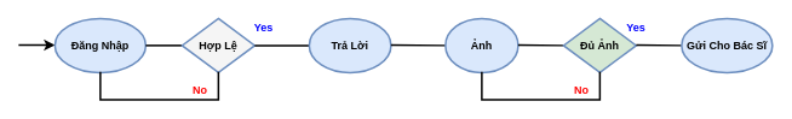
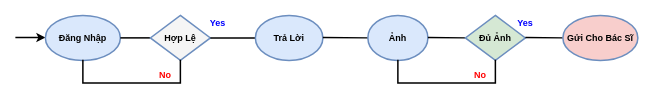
  <mxCell id="0" />
  <mxCell id="1" parent="0" />
  <mxCell id="2" value="" style="endArrow=classic;html=1;strokeWidth=2;fontStyle=1" edge="1" parent="1"><mxGeometry width="50" height="50" relative="1" as="geometry"><mxPoint x="20" y="49.5" as="sourcePoint" /><mxPoint x="60" y="49.5" as="targetPoint" /></mxGeometry></mxCell>
  <mxCell id="3" value="Đăng Nhập" style="ellipse;whiteSpace=wrap;html=1;strokeWidth=2;fillColor=#dae8fc;strokeColor=#6c8ebf;fontStyle=1" vertex="1" parent="1"><mxGeometry x="60" y="20" width="100" height="60" as="geometry" /></mxCell>
  <mxCell id="4" value="" style="endArrow=none;html=1;strokeWidth=2;fontStyle=1" edge="1" parent="1"><mxGeometry width="50" height="50" relative="1" as="geometry"><mxPoint x="160" y="50" as="sourcePoint" /><mxPoint x="200" y="50" as="targetPoint" /></mxGeometry></mxCell>
  <mxCell id="5" value="Hợp Lệ" style="rhombus;whiteSpace=wrap;html=1;strokeWidth=2;fillColor=#f5f5f5;strokeColor=#6c8ebf;fontStyle=1;" vertex="1" parent="1"><mxGeometry x="200" y="20" width="80" height="60" as="geometry" /></mxCell>
  <mxCell id="6" value="" style="endArrow=none;html=1;strokeWidth=2;fontStyle=1" edge="1" parent="1"><mxGeometry width="50" height="50" relative="1" as="geometry"><mxPoint x="280" y="50" as="sourcePoint" /><mxPoint x="340" y="50" as="targetPoint" /></mxGeometry></mxCell>
  <mxCell id="7" value="Trả Lời" style="ellipse;whiteSpace=wrap;html=1;strokeWidth=2;fillColor=#dae8fc;strokeColor=#6c8ebf;fontStyle=1" vertex="1" parent="1"><mxGeometry x="340" y="20" width="90" height="60" as="geometry" /></mxCell>
  <mxCell id="8" value="" style="endArrow=none;html=1;strokeWidth=2;fontStyle=1" edge="1" parent="1"><mxGeometry width="50" height="50" relative="1" as="geometry"><mxPoint x="430" y="49.5" as="sourcePoint" /><mxPoint x="490" y="50" as="targetPoint" /></mxGeometry></mxCell>
  <mxCell id="9" value="Ảnh" style="ellipse;whiteSpace=wrap;html=1;strokeWidth=2;fillColor=#dae8fc;strokeColor=#6c8ebf;fontStyle=1" vertex="1" parent="1"><mxGeometry x="490" y="20" width="80" height="60" as="geometry" /></mxCell>
  <mxCell id="10" value="" style="endArrow=none;html=1;strokeWidth=2;fontStyle=1" edge="1" parent="1"><mxGeometry width="50" height="50" relative="1" as="geometry"><mxPoint x="570" y="49.5" as="sourcePoint" /><mxPoint x="620" y="50" as="targetPoint" /></mxGeometry></mxCell>
  <mxCell id="11" value="Đủ Ảnh" style="rhombus;whiteSpace=wrap;html=1;strokeWidth=2;fillColor=#d5e8d4;strokeColor=#6c8ebf;fontStyle=1;" vertex="1" parent="1"><mxGeometry x="620" y="20" width="80" height="60" as="geometry" /></mxCell>
  <mxCell id="12" value="" style="endArrow=none;html=1;strokeWidth=2;fontStyle=1" edge="1" parent="1"><mxGeometry width="50" height="50" relative="1" as="geometry"><mxPoint x="700" y="49.5" as="sourcePoint" /><mxPoint x="750" y="50" as="targetPoint" /></mxGeometry></mxCell>
- <mxCell id="13" value="Gửi Cho Bác Sĩ" style="ellipse;whiteSpace=wrap;html=1;strokeWidth=2;fillColor=#dae8fc;strokeColor=#6c8ebf;fontStyle=1" vertex="1" parent="1"><mxGeometry x="750" y="20" width="100" height="60" as="geometry" /></mxCell>
+ <mxCell id="13" value="Gửi Cho Bác Sĩ" style="ellipse;whiteSpace=wrap;html=1;strokeWidth=2;fillColor=#f8cecc;strokeColor=#6c8ebf;fontStyle=1;" vertex="1" parent="1"><mxGeometry x="750" y="20" width="100" height="60" as="geometry" /></mxCell>
  <mxCell id="14" value="" style="shape=partialRectangle;whiteSpace=wrap;html=1;bottom=1;right=1;left=1;top=0;fillColor=none;routingCenterX=-0.5;strokeWidth=2;fontStyle=1" vertex="1" parent="1"><mxGeometry x="110" y="80" width="130" height="30" as="geometry" /></mxCell>
  <mxCell id="15" value="" style="shape=partialRectangle;whiteSpace=wrap;html=1;bottom=1;right=1;left=1;top=0;fillColor=none;routingCenterX=-0.5;strokeWidth=2;fontStyle=1" vertex="1" parent="1"><mxGeometry x="530" y="80" width="130" height="30" as="geometry" /></mxCell>
  <mxCell id="16" value="No" style="text;html=1;strokeColor=none;fillColor=none;align=center;verticalAlign=middle;whiteSpace=wrap;rounded=0;fontStyle=1;fontColor=#FF0000;" vertex="1" parent="1"><mxGeometry x="200" y="90" width="40" height="20" as="geometry" /></mxCell>
  <mxCell id="17" value="No" style="text;html=1;strokeColor=none;fillColor=none;align=center;verticalAlign=middle;whiteSpace=wrap;rounded=0;fontStyle=1;fontColor=#FF0000;" vertex="1" parent="1"><mxGeometry x="620" y="90" width="40" height="20" as="geometry" /></mxCell>
  <mxCell id="18" value="Yes" style="text;html=1;strokeColor=none;fillColor=none;align=center;verticalAlign=middle;whiteSpace=wrap;rounded=0;fontColor=#0000FF;fontStyle=1" vertex="1" parent="1"><mxGeometry x="270" y="20" width="40" height="20" as="geometry" /></mxCell>
  <mxCell id="19" value="Yes" style="text;html=1;strokeColor=none;fillColor=none;align=center;verticalAlign=middle;whiteSpace=wrap;rounded=0;fontColor=#0000FF;fontStyle=1" vertex="1" parent="1"><mxGeometry x="680" y="20" width="40" height="20" as="geometry" /></mxCell>
